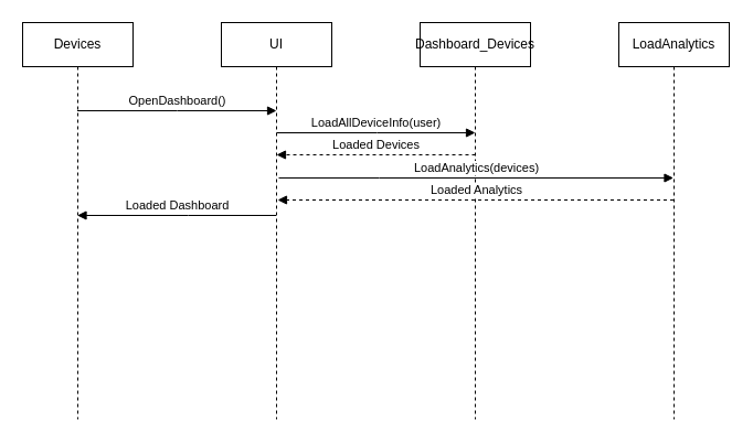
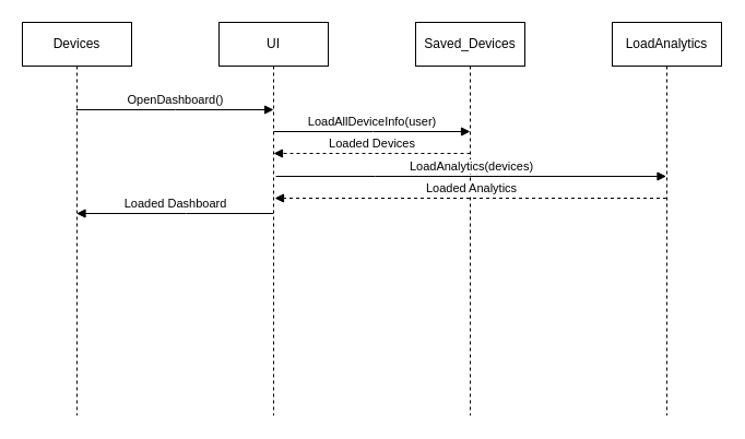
  <mxCell id="0" />
  <mxCell id="1" parent="0" />
  <mxCell id="2" value="Devices" style="shape=umlLifeline;perimeter=lifelinePerimeter;whiteSpace=wrap;html=1;container=0;dropTarget=0;collapsible=0;recursiveResize=0;outlineConnect=0;portConstraint=eastwest;newEdgeStyle={&quot;edgeStyle&quot;:&quot;elbowEdgeStyle&quot;,&quot;elbow&quot;:&quot;vertical&quot;,&quot;curved&quot;:0,&quot;rounded&quot;:0};" parent="1" vertex="1"><mxGeometry x="20" y="20" width="100" height="360" as="geometry" /></mxCell>
  <mxCell id="3" value="UI" style="shape=umlLifeline;perimeter=lifelinePerimeter;whiteSpace=wrap;html=1;container=0;dropTarget=0;collapsible=0;recursiveResize=0;outlineConnect=0;portConstraint=eastwest;newEdgeStyle={&quot;edgeStyle&quot;:&quot;elbowEdgeStyle&quot;,&quot;elbow&quot;:&quot;vertical&quot;,&quot;curved&quot;:0,&quot;rounded&quot;:0};" parent="1" vertex="1"><mxGeometry x="200" y="20" width="100" height="360" as="geometry" /></mxCell>
  <mxCell id="4" value="OpenDashboard()" style="html=1;verticalAlign=bottom;endArrow=block;edgeStyle=elbowEdgeStyle;elbow=vertical;curved=0;rounded=0;" parent="1" source="2" edge="1"><mxGeometry relative="1" as="geometry"><mxPoint x="75" y="100" as="sourcePoint" /><Array as="points"><mxPoint x="160" y="100" /></Array><mxPoint x="250" y="100" as="targetPoint" /></mxGeometry></mxCell>
  <mxCell id="5" value="Loaded Dashboard" style="html=1;verticalAlign=bottom;endArrow=block;edgeStyle=elbowEdgeStyle;elbow=vertical;curved=0;rounded=0;" parent="1" edge="1"><mxGeometry relative="1" as="geometry"><mxPoint x="249.5" y="195" as="sourcePoint" /><Array as="points"><mxPoint x="170" y="195" /></Array><mxPoint x="69.5" y="195" as="targetPoint" /></mxGeometry></mxCell>
- <mxCell id="6" value="Dashboard_Devices" style="shape=umlLifeline;perimeter=lifelinePerimeter;whiteSpace=wrap;html=1;container=0;dropTarget=0;collapsible=0;recursiveResize=0;outlineConnect=0;portConstraint=eastwest;newEdgeStyle={&quot;edgeStyle&quot;:&quot;elbowEdgeStyle&quot;,&quot;elbow&quot;:&quot;vertical&quot;,&quot;curved&quot;:0,&quot;rounded&quot;:0};" vertex="1" parent="1"><mxGeometry x="380" y="20" width="100" height="360" as="geometry" /></mxCell>
+ <mxCell id="6" value="Saved_Devices" style="shape=umlLifeline;perimeter=lifelinePerimeter;whiteSpace=wrap;html=1;container=0;dropTarget=0;collapsible=0;recursiveResize=0;outlineConnect=0;portConstraint=eastwest;newEdgeStyle={&quot;edgeStyle&quot;:&quot;elbowEdgeStyle&quot;,&quot;elbow&quot;:&quot;vertical&quot;,&quot;curved&quot;:0,&quot;rounded&quot;:0};" vertex="1" parent="1"><mxGeometry x="380" y="20" width="100" height="360" as="geometry" /></mxCell>
  <mxCell id="7" value="LoadAnalytics" style="shape=umlLifeline;perimeter=lifelinePerimeter;whiteSpace=wrap;html=1;container=0;dropTarget=0;collapsible=0;recursiveResize=0;outlineConnect=0;portConstraint=eastwest;newEdgeStyle={&quot;edgeStyle&quot;:&quot;elbowEdgeStyle&quot;,&quot;elbow&quot;:&quot;vertical&quot;,&quot;curved&quot;:0,&quot;rounded&quot;:0};" vertex="1" parent="1"><mxGeometry x="560" y="20" width="100" height="360" as="geometry" /></mxCell>
  <mxCell id="8" value="LoadAllDeviceInfo(user)" style="html=1;verticalAlign=bottom;endArrow=block;edgeStyle=elbowEdgeStyle;elbow=vertical;curved=0;rounded=0;" edge="1" parent="1"><mxGeometry relative="1" as="geometry"><mxPoint x="250" y="120" as="sourcePoint" /><Array as="points"><mxPoint x="341" y="120" /></Array><mxPoint x="430" y="120" as="targetPoint" /></mxGeometry></mxCell>
  <mxCell id="9" value="Loaded Devices" style="html=1;verticalAlign=bottom;endArrow=block;edgeStyle=elbowEdgeStyle;elbow=vertical;curved=0;rounded=0;dashed=1;" edge="1" parent="1"><mxGeometry relative="1" as="geometry"><mxPoint x="430" y="140" as="sourcePoint" /><Array as="points"><mxPoint x="350.5" y="140" /></Array><mxPoint x="250" y="140" as="targetPoint" /></mxGeometry></mxCell>
  <mxCell id="10" value="LoadAnalytics(devices)" style="html=1;verticalAlign=bottom;endArrow=block;edgeStyle=elbowEdgeStyle;elbow=vertical;curved=0;rounded=0;" edge="1" parent="1" target="7"><mxGeometry relative="1" as="geometry"><mxPoint x="252" y="161" as="sourcePoint" /><Array as="points"><mxPoint x="343" y="161" /></Array><mxPoint x="432" y="161" as="targetPoint" /></mxGeometry></mxCell>
  <mxCell id="11" value="Loaded Analytics" style="html=1;verticalAlign=bottom;endArrow=block;edgeStyle=elbowEdgeStyle;elbow=vertical;curved=0;rounded=0;dashed=1;" edge="1" parent="1" source="7"><mxGeometry relative="1" as="geometry"><mxPoint x="431" y="181" as="sourcePoint" /><Array as="points"><mxPoint x="351.5" y="181" /></Array><mxPoint x="251" y="181" as="targetPoint" /></mxGeometry></mxCell>
